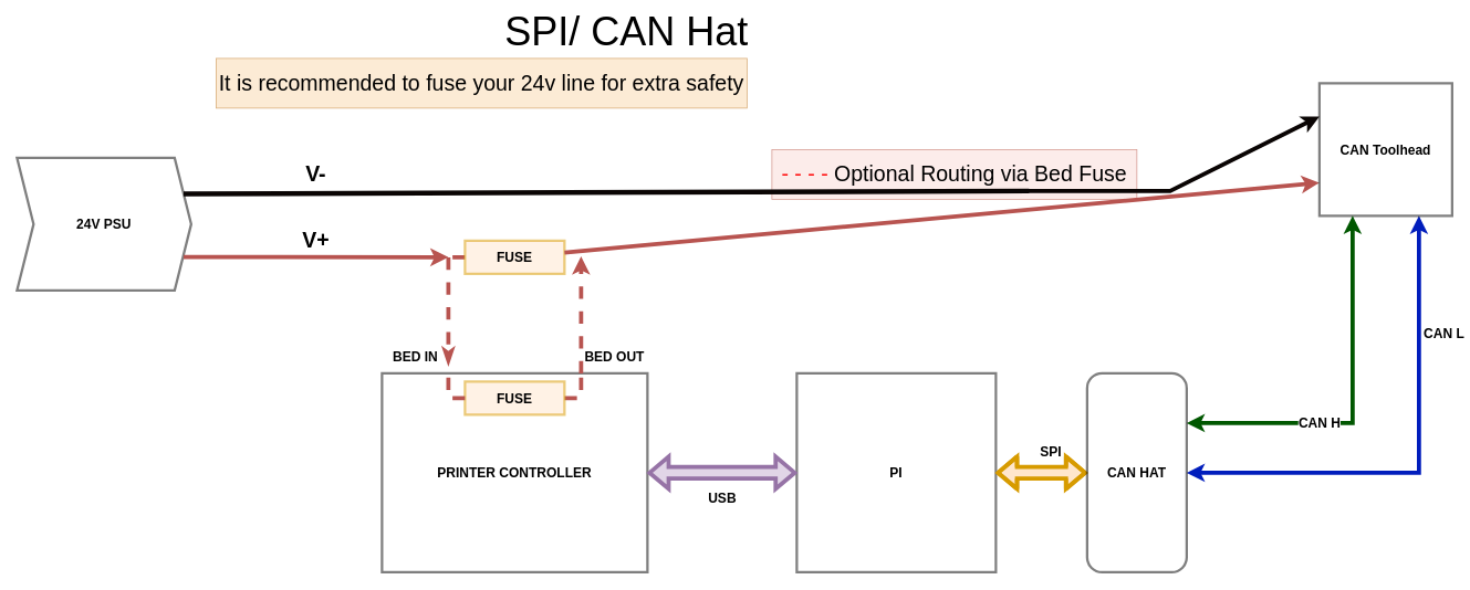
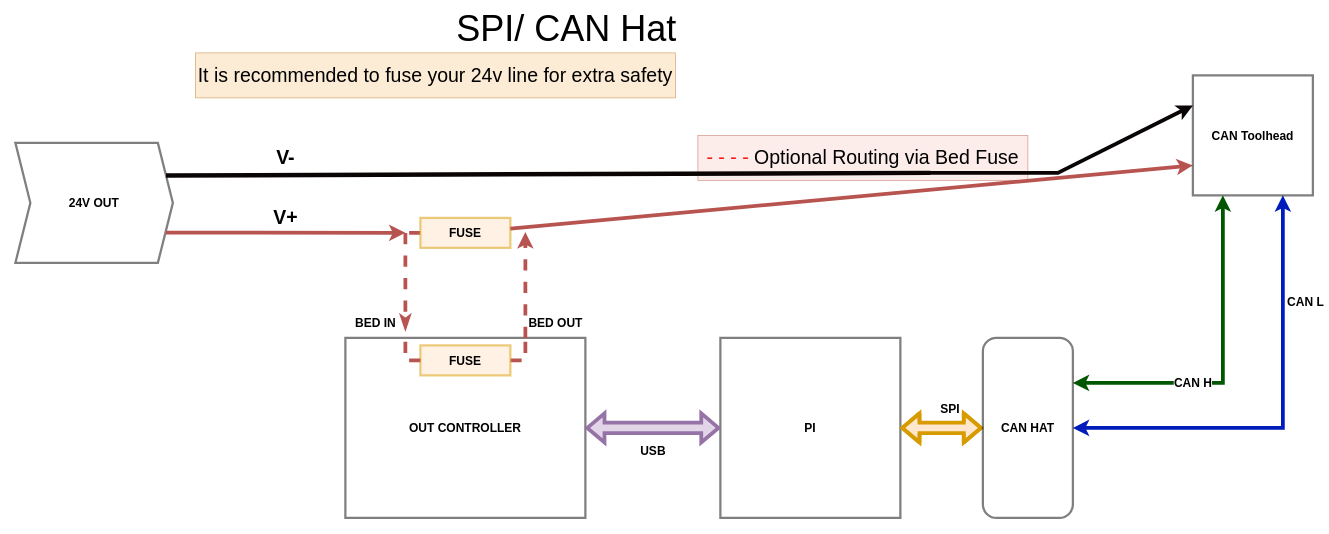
  <mxCell id="0" />
  <mxCell id="1" parent="0" />
  <mxCell id="2" value="SPI/ CAN Hat" style="text;html=1;strokeColor=none;fillColor=none;spacing=5;spacingTop=-20;whiteSpace=wrap;overflow=hidden;rounded=0;glass=0;labelBorderColor=none;sketch=0;fontSize=48;fontColor=none;opacity=50;align=center;" vertex="1" parent="1"><mxGeometry x="75" y="20" width="1360" height="40" as="geometry" /></mxCell>
  <mxCell id="3" value="&lt;font color=&quot;#FF1414&quot;&gt;- - - - &lt;/font&gt;Optional Routing via Bed Fuse" style="text;html=1;strokeColor=#ae4132;fillColor=#fad9d5;align=center;verticalAlign=middle;whiteSpace=wrap;rounded=0;glass=0;labelBorderColor=none;sketch=0;fontSize=26;opacity=50;fontStyle=0" vertex="1" parent="1"><mxGeometry x="930" y="180" width="440" height="60" as="geometry" /></mxCell>
  <mxCell id="4" value="It is recommended to fuse your 24v line for extra safety" style="text;html=1;strokeColor=#b46504;fillColor=#fad7ac;align=center;verticalAlign=middle;whiteSpace=wrap;rounded=0;glass=0;labelBorderColor=none;sketch=0;fontSize=26;opacity=50;" vertex="1" parent="1"><mxGeometry x="260" y="70" width="640" height="60" as="geometry" /></mxCell>
  <mxCell id="5" style="edgeStyle=elbowEdgeStyle;rounded=0;orthogonalLoop=1;jettySize=auto;html=1;labelBackgroundColor=default;fontSize=16;fontColor=none;startArrow=none;startFill=0;endArrow=none;endFill=0;strokeColor=#b85450;strokeWidth=5;dashed=1;fillColor=#f8cecc;" edge="1" parent="1" source="6"><mxGeometry relative="1" as="geometry"><mxPoint x="540" y="310" as="targetPoint" /></mxGeometry></mxCell>
  <mxCell id="6" value="FUSE" style="rounded=0;whiteSpace=wrap;html=1;glass=0;labelBorderColor=none;sketch=0;fontSize=16;strokeColor=#d79b00;strokeWidth=3;fillColor=#ffe6cc;opacity=50;fontStyle=1" vertex="1" parent="1"><mxGeometry x="560" y="290" width="120" height="40" as="geometry" /></mxCell>
  <mxCell id="7" value="" style="endArrow=none;html=1;rounded=0;labelBackgroundColor=none;fontSize=16;fontColor=none;strokeColor=#b85450;strokeWidth=5;fillColor=#f8cecc;startArrow=classic;startFill=1;exitX=0;exitY=0.75;exitDx=0;exitDy=0;" edge="1" parent="1" source="9" target="6"><mxGeometry y="-10" width="50" height="50" relative="1" as="geometry"><mxPoint x="1510" y="310" as="sourcePoint" /><mxPoint x="430" y="310" as="targetPoint" /><Array as="points" /><mxPoint as="offset" /></mxGeometry></mxCell>
  <mxCell id="8" value="CAN L" style="edgeStyle=elbowEdgeStyle;rounded=0;orthogonalLoop=1;jettySize=auto;html=1;labelBackgroundColor=default;fontSize=16;fontColor=none;startArrow=classic;startFill=1;endArrow=classic;endFill=1;strokeColor=#001DBC;strokeWidth=5;fillColor=#0050ef;fontStyle=1;entryX=1;entryY=0.5;entryDx=0;entryDy=0;" edge="1" parent="1" source="9" target="24"><mxGeometry x="-0.52" y="30" relative="1" as="geometry"><mxPoint x="1710" y="600" as="targetPoint" /><Array as="points"><mxPoint x="1710" y="480" /></Array><mxPoint as="offset" /></mxGeometry></mxCell>
  <mxCell id="9" value="CAN Toolhead" style="whiteSpace=wrap;html=1;aspect=fixed;rounded=0;glass=0;labelBorderColor=none;sketch=0;fontSize=16;fontColor=none;strokeColor=default;strokeWidth=3;fillColor=none;opacity=50;fontStyle=1" vertex="1" parent="1"><mxGeometry x="1590" y="100" width="160" height="160" as="geometry" /></mxCell>
- <mxCell id="10" value="24V PSU" style="shape=step;perimeter=stepPerimeter;whiteSpace=wrap;html=1;fixedSize=1;rounded=0;glass=0;labelBorderColor=none;sketch=0;fontSize=16;fontColor=none;strokeColor=default;strokeWidth=3;fillColor=none;opacity=50;fontStyle=1" vertex="1" parent="1"><mxGeometry x="20" y="190" width="210" height="160" as="geometry" /></mxCell>
- <mxCell id="11" value="PRINTER CONTROLLER" style="rounded=0;whiteSpace=wrap;html=1;glass=0;labelBorderColor=none;sketch=0;fontSize=16;fontColor=none;strokeColor=default;strokeWidth=3;fillColor=none;opacity=50;fontStyle=1" vertex="1" parent="1"><mxGeometry x="460" y="450" width="320" height="240" as="geometry" /></mxCell>
+ <mxCell id="10" value="24V OUT" style="shape=step;perimeter=stepPerimeter;whiteSpace=wrap;html=1;fixedSize=1;rounded=0;glass=0;labelBorderColor=none;sketch=0;fontSize=16;fontColor=none;strokeColor=default;strokeWidth=3;fillColor=none;opacity=50;fontStyle=1" vertex="1" parent="1"><mxGeometry x="20" y="190" width="210" height="160" as="geometry" /></mxCell>
+ <mxCell id="11" value="OUT CONTROLLER" style="rounded=0;whiteSpace=wrap;html=1;glass=0;labelBorderColor=none;sketch=0;fontSize=16;fontColor=none;strokeColor=default;strokeWidth=3;fillColor=none;opacity=50;fontStyle=1" vertex="1" parent="1"><mxGeometry x="460" y="450" width="320" height="240" as="geometry" /></mxCell>
  <mxCell id="12" style="edgeStyle=elbowEdgeStyle;rounded=0;orthogonalLoop=1;jettySize=auto;html=1;entryX=0.75;entryY=0;entryDx=0;entryDy=0;dashed=1;labelBackgroundColor=none;fontSize=16;fontColor=none;startArrow=none;startFill=0;endArrow=none;endFill=0;strokeColor=#b85450;strokeWidth=5;fillColor=#f8cecc;" edge="1" parent="1" target="11"><mxGeometry relative="1" as="geometry"><mxPoint x="680" y="480" as="sourcePoint" /><Array as="points"><mxPoint x="700" y="470" /></Array></mxGeometry></mxCell>
  <mxCell id="13" value="FUSE" style="rounded=0;whiteSpace=wrap;html=1;glass=0;labelBorderColor=none;sketch=0;fontSize=16;strokeColor=#d79b00;strokeWidth=3;fillColor=#ffe6cc;opacity=50;fontStyle=1" vertex="1" parent="1"><mxGeometry x="560" y="460" width="120" height="40" as="geometry" /></mxCell>
  <mxCell id="14" value="BED IN" style="endArrow=classicThin;dashed=1;html=1;rounded=0;labelBackgroundColor=none;fontSize=16;fontColor=none;strokeColor=#b85450;strokeWidth=5;fillColor=#f8cecc;endFill=1;fontStyle=1" edge="1" parent="1"><mxGeometry x="0.846" y="-40" width="50" height="50" relative="1" as="geometry"><mxPoint x="540" y="310" as="sourcePoint" /><mxPoint x="540" y="440" as="targetPoint" /><mxPoint as="offset" /></mxGeometry></mxCell>
  <mxCell id="15" value="BED OUT" style="endArrow=classic;dashed=1;html=1;rounded=0;labelBackgroundColor=none;fontSize=16;fontColor=none;strokeColor=#b85450;strokeWidth=5;exitX=0.75;exitY=0;exitDx=0;exitDy=0;fillColor=#f8cecc;endFill=1;fontStyle=1" edge="1" parent="1" source="11"><mxGeometry x="-0.716" y="-40" width="50" height="50" relative="1" as="geometry"><mxPoint x="700" y="699" as="sourcePoint" /><mxPoint x="700" y="309" as="targetPoint" /><mxPoint as="offset" /></mxGeometry></mxCell>
  <mxCell id="16" value="" style="endArrow=none;dashed=1;html=1;rounded=0;labelBackgroundColor=none;fontSize=16;fontColor=none;strokeColor=#b85450;strokeWidth=5;exitX=0;exitY=0.5;exitDx=0;exitDy=0;fillColor=#f8cecc;" edge="1" parent="1" source="13"><mxGeometry width="50" height="50" relative="1" as="geometry"><mxPoint x="480" y="480" as="sourcePoint" /><mxPoint x="540" y="450" as="targetPoint" /><Array as="points"><mxPoint x="540" y="480" /></Array></mxGeometry></mxCell>
  <mxCell id="17" value="CAN H" style="edgeStyle=elbowEdgeStyle;rounded=0;orthogonalLoop=1;jettySize=auto;html=1;entryX=0.25;entryY=1;entryDx=0;entryDy=0;labelBackgroundColor=default;fontSize=16;fontColor=none;startArrow=classic;startFill=1;endArrow=classic;endFill=1;strokeColor=#005700;strokeWidth=5;fillColor=#008a00;fontStyle=1;exitX=1;exitY=0.25;exitDx=0;exitDy=0;" edge="1" parent="1" target="9" source="24"><mxGeometry x="-0.111" y="40" relative="1" as="geometry"><mxPoint x="1630" y="570" as="sourcePoint" /><Array as="points"><mxPoint x="1630" y="500" /></Array><mxPoint as="offset" /></mxGeometry></mxCell>
  <mxCell id="18" value="V-" style="endArrow=none;html=1;rounded=0;labelBackgroundColor=none;fontSize=26;fontColor=none;strokeColor=#0A0504;strokeWidth=6;exitX=1;exitY=0.25;exitDx=0;exitDy=0;fontStyle=1" edge="1" parent="1" source="10"><mxGeometry x="-0.688" y="23" width="50" height="50" relative="1" as="geometry"><mxPoint x="480" y="350" as="sourcePoint" /><mxPoint x="1240" y="230" as="targetPoint" /><Array as="points" /><mxPoint as="offset" /></mxGeometry></mxCell>
  <mxCell id="19" value="" style="endArrow=none;html=1;rounded=0;labelBackgroundColor=none;fontSize=16;fontColor=none;strokeColor=#0A0504;strokeWidth=5;exitX=0;exitY=0.25;exitDx=0;exitDy=0;endFill=0;startArrow=classic;startFill=1;" edge="1" parent="1" source="9"><mxGeometry width="50" height="50" relative="1" as="geometry"><mxPoint x="560" y="350" as="sourcePoint" /><mxPoint x="1230" y="230" as="targetPoint" /><Array as="points"><mxPoint x="1410" y="230" /></Array></mxGeometry></mxCell>
  <mxCell id="20" value="PI" style="rounded=0;whiteSpace=wrap;html=1;glass=0;labelBorderColor=none;sketch=0;fontSize=16;fontColor=none;strokeColor=default;strokeWidth=3;fillColor=none;opacity=50;fontStyle=1" vertex="1" parent="1"><mxGeometry x="960" y="450" width="240" height="240" as="geometry" /></mxCell>
  <mxCell id="21" value="USB" style="shape=flexArrow;endArrow=classic;startArrow=classic;html=1;rounded=0;labelBackgroundColor=default;fontSize=16;fontColor=none;strokeColor=#9673a6;strokeWidth=5;entryX=1;entryY=0.5;entryDx=0;entryDy=0;fillColor=#e1d5e7;fontStyle=1;exitX=0;exitY=0.5;exitDx=0;exitDy=0;" edge="1" parent="1" source="20" target="11"><mxGeometry y="30" width="100" height="100" relative="1" as="geometry"><mxPoint x="890" y="570" as="sourcePoint" /><mxPoint x="350" y="830" as="targetPoint" /><mxPoint as="offset" /></mxGeometry></mxCell>
  <mxCell id="22" value="V+" style="endArrow=none;html=1;rounded=0;labelBackgroundColor=default;fontSize=26;fontColor=none;strokeColor=#b85450;strokeWidth=5;fillColor=#f8cecc;entryX=1;entryY=0.75;entryDx=0;entryDy=0;endFill=0;startArrow=classic;startFill=1;fontStyle=1" edge="1" parent="1"><mxGeometry x="0.003" y="-20" width="50" height="50" relative="1" as="geometry"><mxPoint x="540" y="310" as="sourcePoint" /><mxPoint x="220.87" y="309.522" as="targetPoint" /><mxPoint as="offset" /></mxGeometry></mxCell>
  <mxCell id="23" value="SPI" style="shape=flexArrow;endArrow=classic;startArrow=classic;html=1;rounded=0;labelBackgroundColor=default;fontSize=16;fontColor=none;strokeColor=#d79b00;strokeWidth=5;exitX=1;exitY=0.5;exitDx=0;exitDy=0;fillColor=#ffe6cc;entryX=0;entryY=0.5;entryDx=0;entryDy=0;fontStyle=1" edge="1" parent="1" source="20" target="24"><mxGeometry x="0.206" y="25" width="100" height="100" relative="1" as="geometry"><mxPoint x="430" y="900" as="sourcePoint" /><mxPoint x="1070" y="1100" as="targetPoint" /><Array as="points"><mxPoint x="1240" y="570" /></Array><mxPoint as="offset" /></mxGeometry></mxCell>
  <mxCell id="24" value="CAN HAT" style="whiteSpace=wrap;html=1;glass=0;labelBorderColor=none;sketch=0;fontSize=16;fontColor=none;strokeColor=default;strokeWidth=3;fillColor=none;opacity=50;fontStyle=1;rounded=1;" vertex="1" parent="1"><mxGeometry x="1310" y="450" width="120" height="240" as="geometry" /></mxCell>
